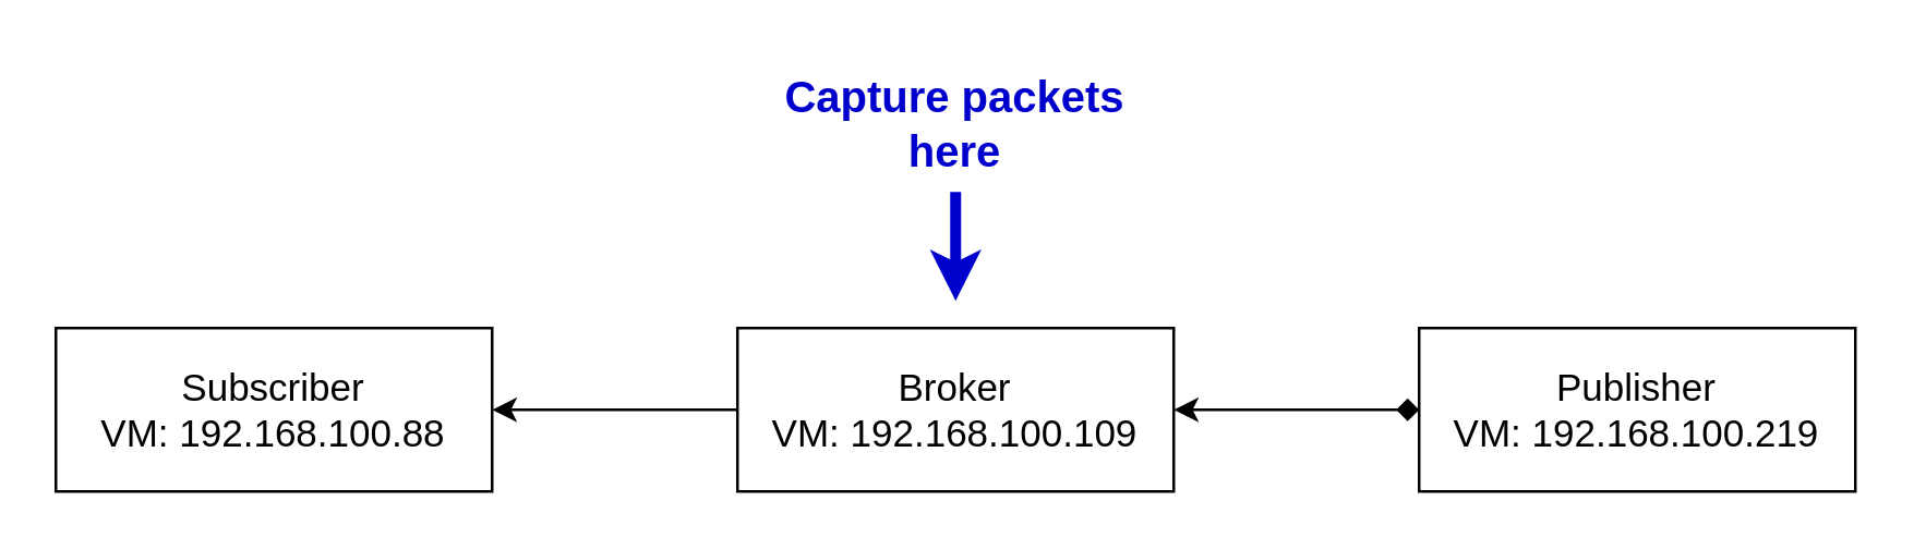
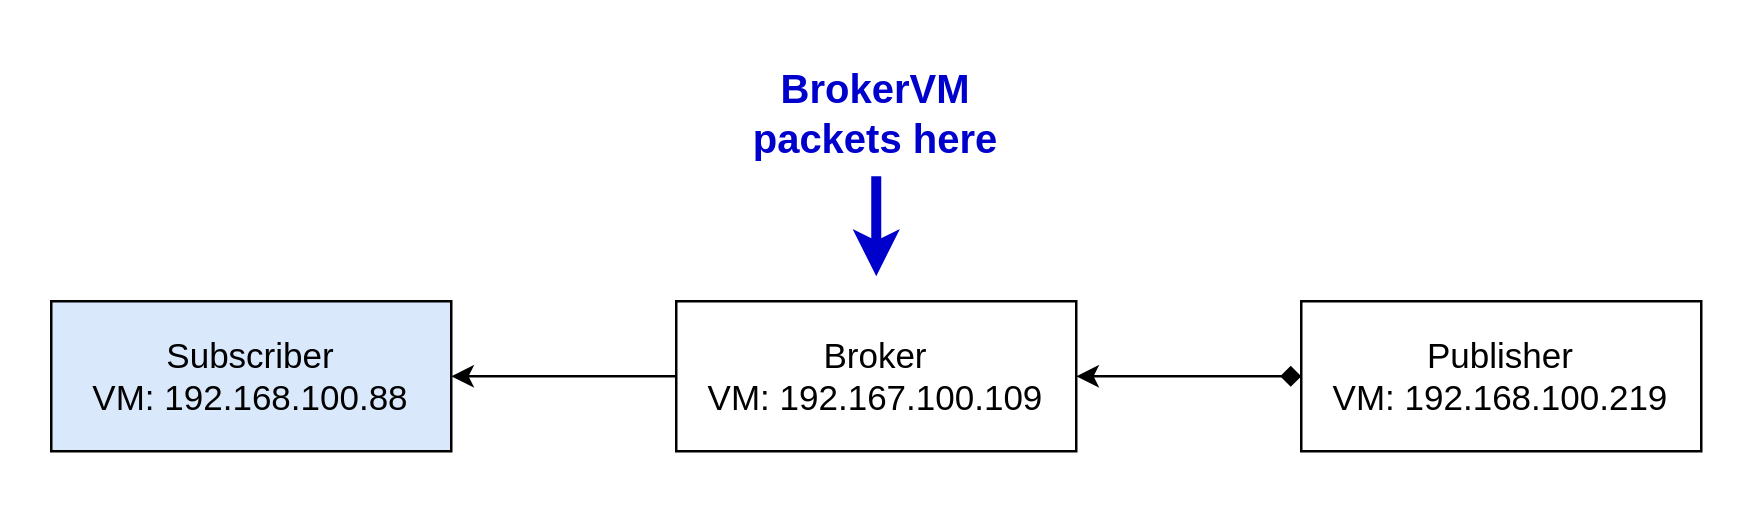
  <mxCell id="0" />
  <mxCell id="1" parent="0" />
- <mxCell id="2" value="Broker&lt;br style=&quot;font-size: 14px;&quot;&gt;VM:&amp;nbsp;192.168.100.109&lt;br style=&quot;font-size: 14px;&quot;&gt;" style="rounded=0;whiteSpace=wrap;html=1;fontSize=14;" parent="1" vertex="1"><mxGeometry x="270" y="120" width="160" height="60" as="geometry" /></mxCell>
- <mxCell id="3" value="Subscriber&lt;br style=&quot;font-size: 14px;&quot;&gt;VM:&amp;nbsp;192.168.100.88" style="rounded=0;whiteSpace=wrap;html=1;fontSize=14;" parent="1" vertex="1"><mxGeometry x="20" y="120" width="160" height="60" as="geometry" /></mxCell>
+ <mxCell id="2" value="Broker&lt;br style=&quot;font-size: 14px;&quot;&gt;VM:&amp;nbsp;192.167.100.109&lt;br style=&quot;font-size: 14px;&quot;&gt;" style="rounded=0;whiteSpace=wrap;html=1;fontSize=14;" parent="1" vertex="1"><mxGeometry x="270" y="120" width="160" height="60" as="geometry" /></mxCell>
+ <mxCell id="3" value="Subscriber&lt;br style=&quot;font-size: 14px;&quot;&gt;VM:&amp;nbsp;192.168.100.88" style="rounded=0;whiteSpace=wrap;html=1;fontSize=14;fillColor=#dae8fc;" parent="1" vertex="1"><mxGeometry x="20" y="120" width="160" height="60" as="geometry" /></mxCell>
  <mxCell id="4" value="Publisher&lt;br style=&quot;font-size: 14px;&quot;&gt;VM:&amp;nbsp;192.168.100.219" style="rounded=0;whiteSpace=wrap;html=1;fontSize=14;" parent="1" vertex="1"><mxGeometry x="520" y="120" width="160" height="60" as="geometry" /></mxCell>
  <mxCell id="5" value="" style="endArrow=diamond;html=1;rounded=0;fontSize=14;entryX=0;entryY=0.5;entryDx=0;entryDy=0;exitX=1;exitY=0.5;exitDx=0;exitDy=0;strokeWidth=1;startArrow=classic;startFill=1;" parent="1" source="2" target="4" edge="1"><mxGeometry width="50" height="50" relative="1" as="geometry"><mxPoint x="220" y="320" as="sourcePoint" /><mxPoint x="270" y="270" as="targetPoint" /></mxGeometry></mxCell>
  <mxCell id="6" value="" style="endArrow=none;html=1;rounded=0;fontSize=14;exitX=1;exitY=0.5;exitDx=0;exitDy=0;entryX=0;entryY=0.5;entryDx=0;entryDy=0;startArrow=classic;startFill=1;" parent="1" source="3" target="2" edge="1"><mxGeometry width="50" height="50" relative="1" as="geometry"><mxPoint x="190" y="300" as="sourcePoint" /><mxPoint x="180" y="270" as="targetPoint" /></mxGeometry></mxCell>
- <mxCell id="7" value="Capture packets here" style="text;html=1;strokeColor=none;fillColor=none;align=center;verticalAlign=middle;whiteSpace=wrap;rounded=0;fontSize=16;fontColor=#0000CC;fontStyle=1" parent="1" vertex="1"><mxGeometry x="280" y="20" width="140" height="50" as="geometry" /></mxCell>
+ <mxCell id="7" value="BrokerVM packets here" style="text;html=1;strokeColor=none;fillColor=none;align=center;verticalAlign=middle;whiteSpace=wrap;rounded=0;fontSize=16;fontColor=#0000CC;fontStyle=1" parent="1" vertex="1"><mxGeometry x="280" y="20" width="140" height="50" as="geometry" /></mxCell>
  <mxCell id="8" value="" style="endArrow=classic;html=1;rounded=0;strokeWidth=4;fontSize=16;exitX=0.5;exitY=1;exitDx=0;exitDy=0;fontColor=#FF0000;strokeColor=#0000CC;" parent="1" source="7" edge="1"><mxGeometry width="50" height="50" relative="1" as="geometry"><mxPoint x="290" y="260" as="sourcePoint" /><mxPoint x="350" y="110" as="targetPoint" /></mxGeometry></mxCell>
